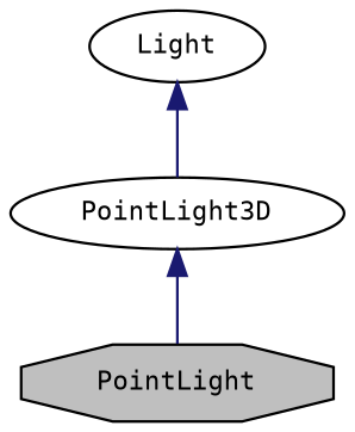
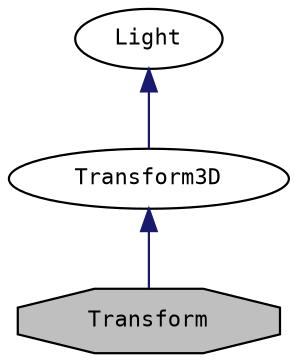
  digraph {
    fontname="DejaVu Sans Mono"
    node [color=black fillcolor=white fontname="DejaVu Sans Mono" fontsize=10 shape=ellipse style=filled]
    edge [color=midnightblue dir=back fontname="DejaVu Sans Mono" fontsize=10 labelfontname=Helvetica labelfontsize=10 style=solid]
-   n1 [fillcolor=grey75 fontcolor=black height=0.2 label=PointLight shape=octagon width=0.4]
+   n1 [fillcolor=grey75 fontcolor=black height=0.2 label=Transform shape=octagon width=0.4]
    n2 [height=0.2 label=Light width=0.4]
-   n3 [height=0.2 label=PointLight3D width=0.4]
+   n3 [height=0.2 label=Transform3D width=0.4]
    n2 -> n3
    n3 -> n1
  }
